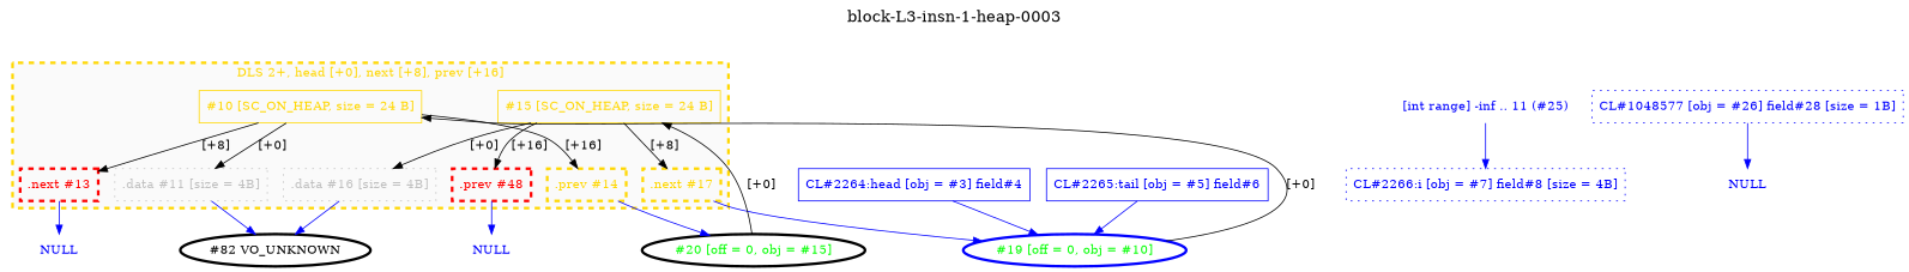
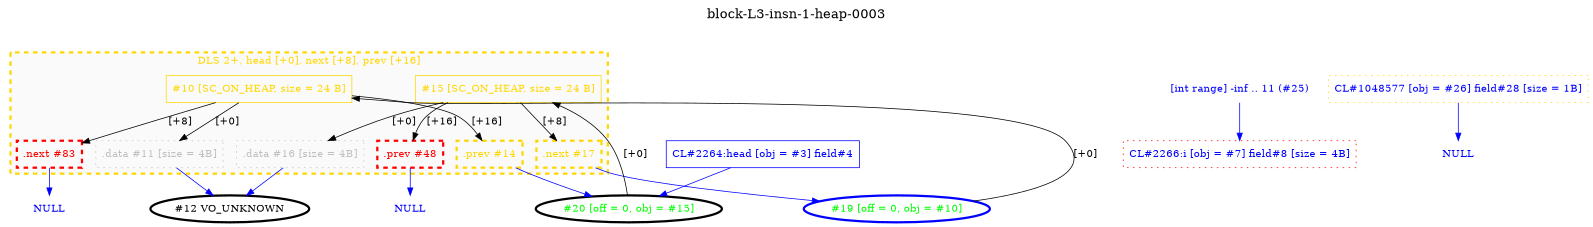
  digraph {
    clusterrank=local
    label=<<FONT POINT-SIZE="18">block-L3-insn-1-heap-0003</FONT>>
    labelloc=t
    node [fontcolor=blue shape=box]
    edge [color=blue fontcolor=blue]
    n1 [color=gold fontcolor=gold label="#10 [SC_ON_HEAP, size = 24 B]"]
    n2 [color=gray fontcolor=gray label=".data #11 [size = 4B]" style=dotted]
-   n3 [color=red fontcolor=red label=".next #13" penwidth=3.0 style=dashed]
+   n3 [color=red fontcolor=red label=".next #83" penwidth=3.0 style=dashed]
    n4 [color=gold fontcolor=gold label=".prev #14" penwidth=3.0 style=dashed]
    n5 [color=gold fontcolor=gold label="#15 [SC_ON_HEAP, size = 24 B]"]
    n6 [color=gray fontcolor=gray label=".data #16 [size = 4B]" style=dotted]
    n7 [color=gold fontcolor=gold label=".next #17" penwidth=3.0 style=dashed]
    n8 [color=red fontcolor=red label=".prev #48" penwidth=3.0 style=dashed]
-   n9 [fontcolor=black label="#82 VO_UNKNOWN" penwidth=3 shape=ellipse]
+   n9 [fontcolor=black label="#12 VO_UNKNOWN" penwidth=3 shape=ellipse]
    n10 [label=NULL shape=plaintext]
    n11 [fontcolor=green label="#20 [off = 0, obj = #15]" penwidth=3 shape=ellipse]
    n12 [color=blue fontcolor=green label="#19 [off = 0, obj = #10]" penwidth=3 shape=ellipse]
    n13 [label=NULL shape=plaintext]
    n14 [color=blue label="CL#2264:head [obj = #3] field#4"]
-   n15 [color=blue label="CL#2265:tail [obj = #5] field#6"]
-   n16 [color=blue label="CL#2266:i [obj = #7] field#8 [size = 4B]" style=dotted]
+   n16 [color=red label="CL#2266:i [obj = #7] field#8 [size = 4B]" style=dotted]
    n17 [label="[int range] -inf .. 11 (#25)" shape=plaintext]
-   n18 [color=blue label="CL#1048577 [obj = #26] field#28 [size = 1B]" style=dotted]
+   n18 [color=gold label="CL#1048577 [obj = #26] field#28 [size = 1B]" style=dotted]
    n19 [label=NULL shape=plaintext]
    subgraph cluster_1 {
      bgcolor=gray98
      color=gold
      fontcolor=gold
      label="DLS 2+, head [+0], next [+8], prev [+16]"
      penwidth=3.0
      rank=same
      style=dashed
      n1
      n2
      n3
      n4
      n5
      n6
      n7
      n8
    }
    n1 -> n2 [color=black fontcolor=black label="[+0]"]
    n1 -> n3 [color=black fontcolor=black label="[+8]"]
    n1 -> n4 [color=black fontcolor=black label="[+16]"]
    n2 -> n9
    n3 -> n10
    n4 -> n11
    n5 -> n6 [color=black fontcolor=black label="[+0]"]
    n5 -> n7 [color=black fontcolor=black label="[+8]"]
    n5 -> n8 [color=black fontcolor=black label="[+16]"]
    n6 -> n9
    n7 -> n12
    n8 -> n13
    n11 -> n5 [color=black fontcolor=black label="[+0]"]
    n12 -> n1 [color=black fontcolor=black label="[+0]"]
-   n14 -> n12
-   n15 -> n12
+   n14 -> n11
    n17 -> n16
    n18 -> n19
  }
